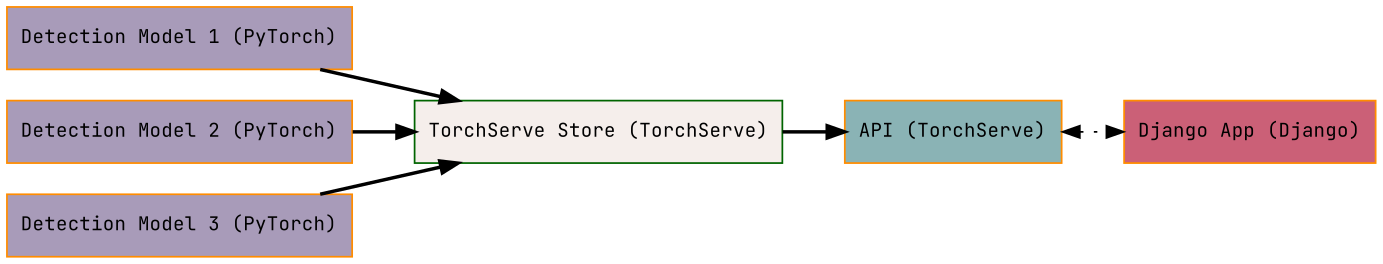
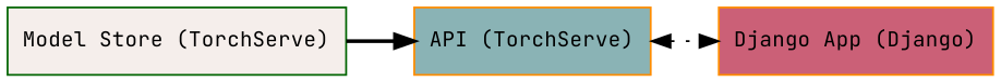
  digraph {
    compound=true
    fontname="JetBrains Mono"
    fontsize=11
    rankdir=LR
    node [color=darkorange fillcolor="#a89bb9" fontname="JetBrains Mono" fontsize=11 shape=box style=filled]
    edge [fontname="JetBrains Mono" style=bold]
-   n1 [label="Detection Model 1 (PyTorch)"]
-   n2 [color=darkgreen fillcolor="#f5eeeb" label="TorchServe Store (TorchServe)"]
+   n2 [color=darkgreen fillcolor="#f5eeeb" label="Model Store (TorchServe)"]
    n3 [fillcolor="#8ab3b5" label="API (TorchServe)"]
-   n4 [label="Detection Model 2 (PyTorch)"]
-   n5 [label="Detection Model 3 (PyTorch)"]
    n6 [fillcolor="#cb6077" label="Django App (Django)"]
-   n1 -> n2
    n2 -> n3
    n3 -> n6 [dir=both style=dotted]
-   n4 -> n2
-   n5 -> n2
  }
